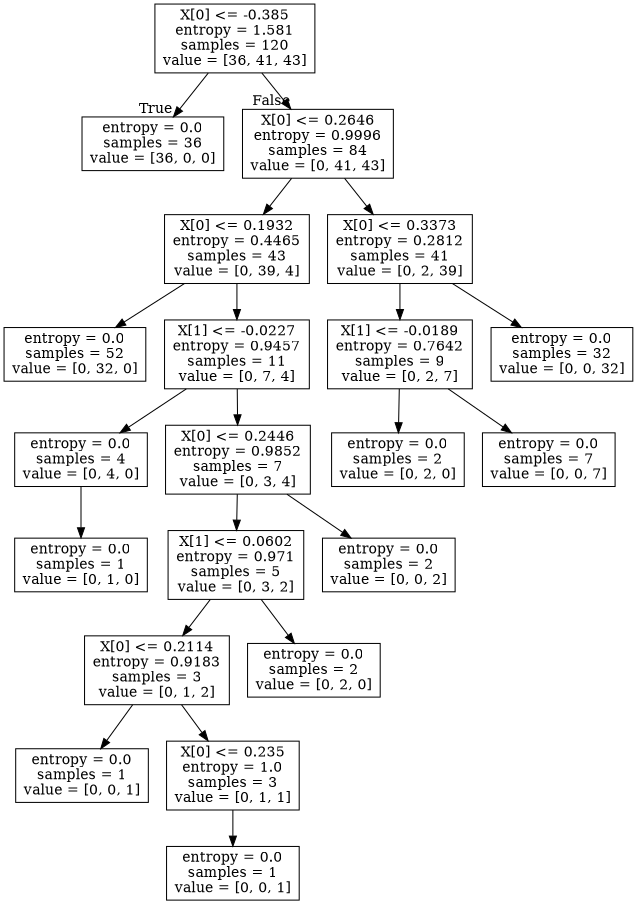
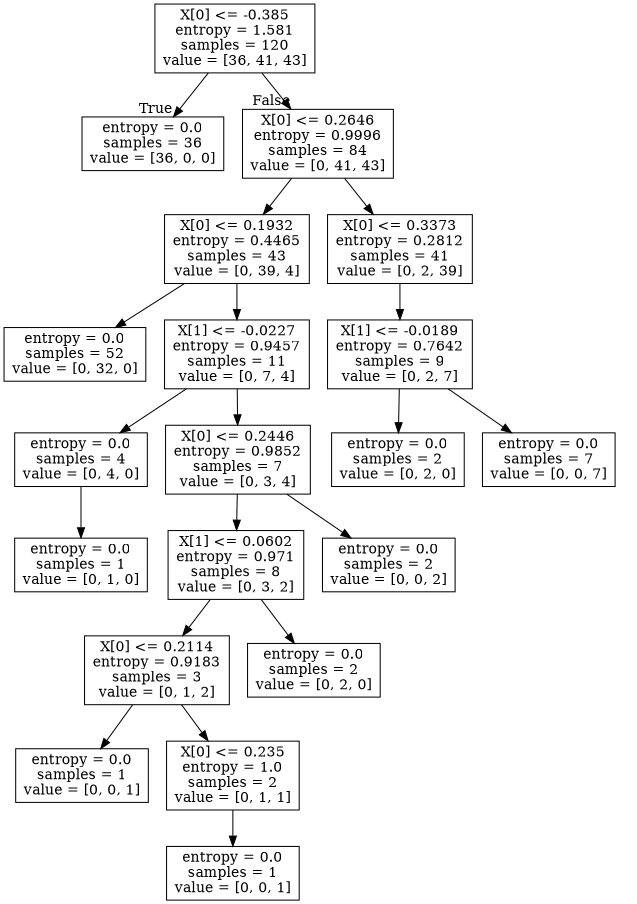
  digraph {
    node [shape=box]
    n1 [label="X[0] <= -0.385\nentropy = 1.581\nsamples = 120\nvalue = [36, 41, 43]"]
    n2 [label="entropy = 0.0\nsamples = 36\nvalue = [36, 0, 0]"]
    n3 [label="X[0] <= 0.2646\nentropy = 0.9996\nsamples = 84\nvalue = [0, 41, 43]"]
    n4 [label="X[0] <= 0.1932\nentropy = 0.4465\nsamples = 43\nvalue = [0, 39, 4]"]
    n5 [label="X[0] <= 0.3373\nentropy = 0.2812\nsamples = 41\nvalue = [0, 2, 39]"]
    n6 [label="entropy = 0.0\nsamples = 52\nvalue = [0, 32, 0]"]
    n7 [label="X[1] <= -0.0227\nentropy = 0.9457\nsamples = 11\nvalue = [0, 7, 4]"]
    n8 [label="X[1] <= -0.0189\nentropy = 0.7642\nsamples = 9\nvalue = [0, 2, 7]"]
-   n9 [label="entropy = 0.0\nsamples = 32\nvalue = [0, 0, 32]"]
    n10 [label="entropy = 0.0\nsamples = 4\nvalue = [0, 4, 0]"]
    n11 [label="X[0] <= 0.2446\nentropy = 0.9852\nsamples = 7\nvalue = [0, 3, 4]"]
    n12 [label="entropy = 0.0\nsamples = 1\nvalue = [0, 1, 0]"]
-   n13 [label="X[1] <= 0.0602\nentropy = 0.971\nsamples = 5\nvalue = [0, 3, 2]"]
+   n13 [label="X[1] <= 0.0602\nentropy = 0.971\nsamples = 8\nvalue = [0, 3, 2]"]
    n14 [label="entropy = 0.0\nsamples = 2\nvalue = [0, 0, 2]"]
    n15 [label="X[0] <= 0.2114\nentropy = 0.9183\nsamples = 3\nvalue = [0, 1, 2]"]
    n16 [label="entropy = 0.0\nsamples = 2\nvalue = [0, 2, 0]"]
    n17 [label="entropy = 0.0\nsamples = 1\nvalue = [0, 0, 1]"]
-   n18 [label="X[0] <= 0.235\nentropy = 1.0\nsamples = 3\nvalue = [0, 1, 1]"]
+   n18 [label="X[0] <= 0.235\nentropy = 1.0\nsamples = 2\nvalue = [0, 1, 1]"]
    n19 [label="entropy = 0.0\nsamples = 1\nvalue = [0, 0, 1]"]
    n20 [label="entropy = 0.0\nsamples = 2\nvalue = [0, 2, 0]"]
    n21 [label="entropy = 0.0\nsamples = 7\nvalue = [0, 0, 7]"]
    n1 -> n2 [headlabel=True labelangle=45 labeldistance=2.5]
    n1 -> n3 [headlabel=False labelangle=-45 labeldistance=2.5]
    n3 -> n4
    n3 -> n5
    n4 -> n6
    n4 -> n7
    n5 -> n8
-   n5 -> n9
    n7 -> n10
    n7 -> n11
    n8 -> n20
    n8 -> n21
    n10 -> n12
    n11 -> n13
    n11 -> n14
    n13 -> n15
    n13 -> n16
    n15 -> n17
    n15 -> n18
    n18 -> n19
  }
